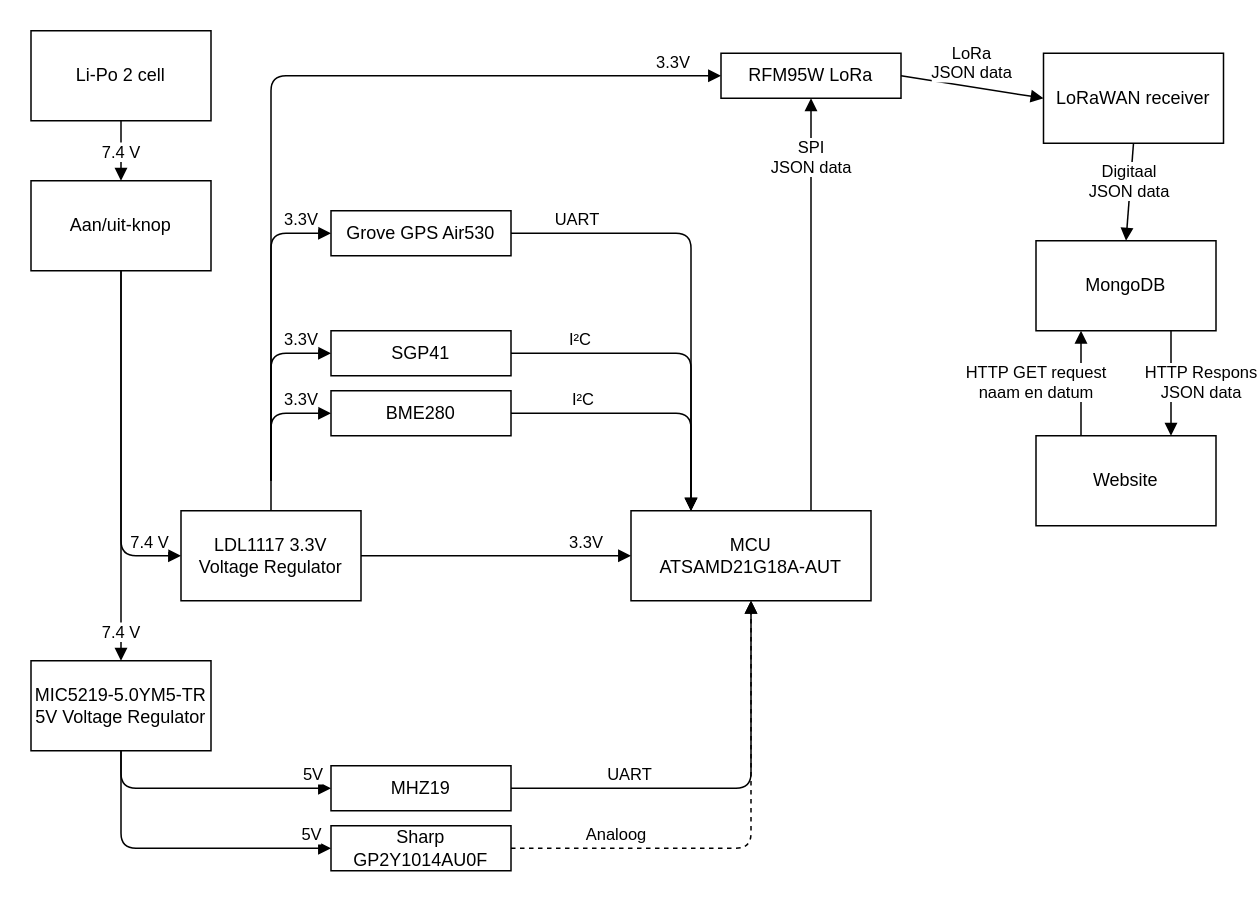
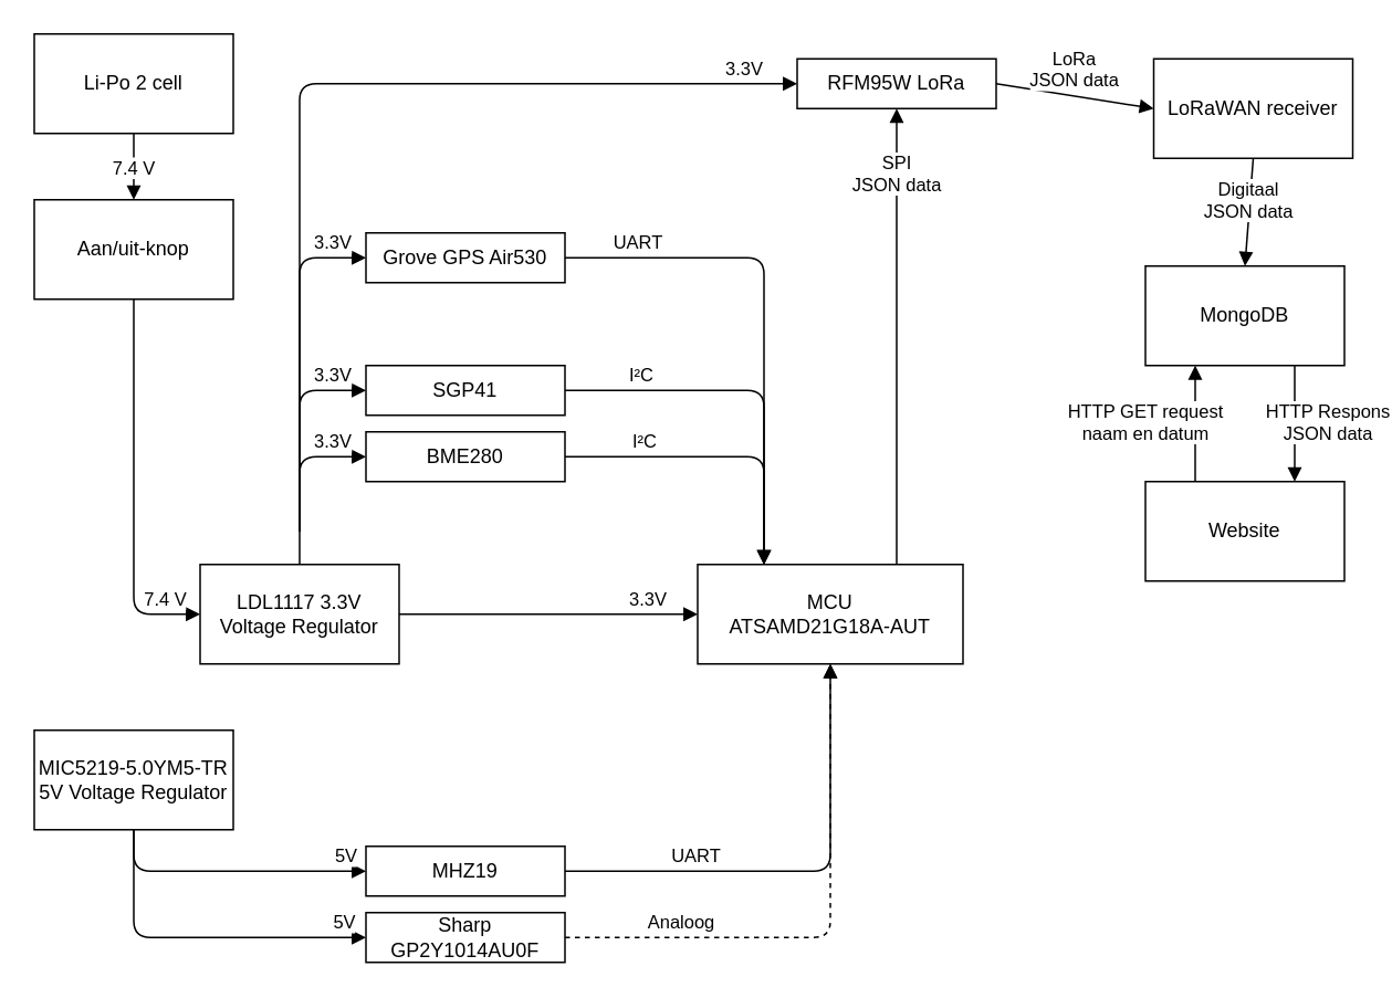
  <mxCell id="0" />
  <mxCell id="1" parent="0" />
  <mxCell id="2" value="Aan/uit-knop" style="rounded=0;whiteSpace=wrap;html=1;" parent="1" vertex="1"><mxGeometry x="20" y="120" width="120" height="60" as="geometry" /></mxCell>
  <mxCell id="3" value="Li-Po 2 cell" style="rounded=0;whiteSpace=wrap;html=1;" parent="1" vertex="1"><mxGeometry x="20" y="20" width="120" height="60" as="geometry" /></mxCell>
  <mxCell id="4" value="7.4 V" style="html=1;verticalAlign=bottom;endArrow=block;exitX=0.5;exitY=1;exitDx=0;exitDy=0;entryX=0.5;entryY=0;entryDx=0;entryDy=0;" parent="1" source="3" target="2" edge="1"><mxGeometry x="0.5" width="80" relative="1" as="geometry"><mxPoint x="300" y="219.5" as="sourcePoint" /><mxPoint x="320" y="280" as="targetPoint" /><Array as="points"><mxPoint x="80" y="110" /></Array><mxPoint as="offset" /></mxGeometry></mxCell>
- <mxCell id="5" value="7.4 V" style="html=1;verticalAlign=bottom;endArrow=block;exitX=0.5;exitY=1;exitDx=0;exitDy=0;" parent="1" source="2" target="34" edge="1"><mxGeometry x="0.923" width="80" relative="1" as="geometry"><mxPoint x="90" y="178" as="sourcePoint" /><mxPoint x="80" y="220" as="targetPoint" /><Array as="points" /><mxPoint as="offset" /></mxGeometry></mxCell>
  <mxCell id="6" value="SGP41" style="rounded=0;whiteSpace=wrap;html=1;" parent="1" vertex="1"><mxGeometry x="220" y="220" width="120" height="30" as="geometry" /></mxCell>
  <mxCell id="7" value="BME280" style="rounded=0;whiteSpace=wrap;html=1;" parent="1" vertex="1"><mxGeometry x="220" y="260" width="120" height="30" as="geometry" /></mxCell>
  <mxCell id="8" value="MCU &lt;br&gt;ATSAMD21G18A-AUT" style="rounded=0;whiteSpace=wrap;html=1;" parent="1" vertex="1"><mxGeometry x="420" y="340" width="160" height="60" as="geometry" /></mxCell>
  <mxCell id="9" value="MHZ19" style="rounded=0;whiteSpace=wrap;html=1;" parent="1" vertex="1"><mxGeometry x="220" y="510" width="120" height="30" as="geometry" /></mxCell>
  <mxCell id="10" value="Sharp GP2Y1014AU0F" style="rounded=0;whiteSpace=wrap;html=1;" parent="1" vertex="1"><mxGeometry x="220" y="550" width="120" height="30" as="geometry" /></mxCell>
  <mxCell id="11" value="5V" style="html=1;verticalAlign=bottom;endArrow=block;exitX=0.5;exitY=1;exitDx=0;exitDy=0;entryX=0;entryY=0.5;entryDx=0;entryDy=0;" parent="1" source="34" target="10" edge="1"><mxGeometry x="0.873" width="80" relative="1" as="geometry"><mxPoint x="50" y="420" as="sourcePoint" /><mxPoint x="430" y="635" as="targetPoint" /><Array as="points"><mxPoint x="80" y="565" /></Array><mxPoint as="offset" /></mxGeometry></mxCell>
  <mxCell id="12" value="5V" style="html=1;verticalAlign=bottom;endArrow=block;exitX=0.5;exitY=1;exitDx=0;exitDy=0;entryX=0;entryY=0.5;entryDx=0;entryDy=0;" parent="1" source="34" target="9" edge="1"><mxGeometry x="0.855" width="80" relative="1" as="geometry"><mxPoint x="50" y="420" as="sourcePoint" /><mxPoint x="230" y="575" as="targetPoint" /><Array as="points"><mxPoint x="80" y="525" /></Array><mxPoint as="offset" /></mxGeometry></mxCell>
  <mxCell id="13" value="3.3V" style="html=1;verticalAlign=bottom;endArrow=block;entryX=0;entryY=0.5;entryDx=0;entryDy=0;exitX=1;exitY=0.5;exitDx=0;exitDy=0;" parent="1" source="33" target="8" edge="1"><mxGeometry x="0.667" width="80" relative="1" as="geometry"><mxPoint x="210" y="320" as="sourcePoint" /><mxPoint x="230" y="395" as="targetPoint" /><Array as="points" /><mxPoint as="offset" /></mxGeometry></mxCell>
  <mxCell id="14" value="3.3V" style="html=1;verticalAlign=bottom;endArrow=block;entryX=0;entryY=0.5;entryDx=0;entryDy=0;" parent="1" target="6" edge="1"><mxGeometry x="0.68" width="80" relative="1" as="geometry"><mxPoint x="180" y="320" as="sourcePoint" /><mxPoint x="230" y="205" as="targetPoint" /><Array as="points"><mxPoint x="180" y="235" /></Array><mxPoint as="offset" /></mxGeometry></mxCell>
  <mxCell id="15" value="3.3V" style="html=1;verticalAlign=bottom;endArrow=block;entryX=0;entryY=0.5;entryDx=0;entryDy=0;" parent="1" target="7" edge="1"><mxGeometry x="0.529" width="80" relative="1" as="geometry"><mxPoint x="180" y="320" as="sourcePoint" /><mxPoint x="230" y="245" as="targetPoint" /><Array as="points"><mxPoint x="180" y="275" /></Array><mxPoint as="offset" /></mxGeometry></mxCell>
  <mxCell id="16" value="UART" style="html=1;verticalAlign=bottom;endArrow=block;exitX=1;exitY=0.5;exitDx=0;exitDy=0;entryX=0.5;entryY=1;entryDx=0;entryDy=0;" parent="1" source="9" target="8" edge="1"><mxGeometry x="-0.448" width="80" relative="1" as="geometry"><mxPoint x="60" y="430" as="sourcePoint" /><mxPoint x="495" y="490" as="targetPoint" /><Array as="points"><mxPoint x="500" y="525" /></Array><mxPoint as="offset" /></mxGeometry></mxCell>
  <mxCell id="17" value="Analoog" style="html=1;verticalAlign=bottom;endArrow=block;exitX=1;exitY=0.5;exitDx=0;exitDy=0;entryX=0.5;entryY=1;entryDx=0;entryDy=0;dashed=1;" parent="1" source="10" target="8" edge="1"><mxGeometry x="-0.568" width="80" relative="1" as="geometry"><mxPoint x="350" y="535" as="sourcePoint" /><mxPoint x="495" y="490" as="targetPoint" /><Array as="points"><mxPoint x="500" y="565" /></Array><mxPoint as="offset" /></mxGeometry></mxCell>
  <mxCell id="18" value="I²C" style="html=1;verticalAlign=bottom;endArrow=block;exitX=1;exitY=0.5;exitDx=0;exitDy=0;entryX=0.25;entryY=0;entryDx=0;entryDy=0;" parent="1" source="7" target="8" edge="1"><mxGeometry x="-0.484" width="80" relative="1" as="geometry"><mxPoint x="350" y="395" as="sourcePoint" /><mxPoint x="460" y="360" as="targetPoint" /><Array as="points"><mxPoint x="460" y="275" /></Array><mxPoint as="offset" /></mxGeometry></mxCell>
  <mxCell id="19" value="I²C" style="html=1;verticalAlign=bottom;endArrow=block;entryX=0.25;entryY=0;entryDx=0;entryDy=0;exitX=1;exitY=0.5;exitDx=0;exitDy=0;" parent="1" source="6" target="8" edge="1"><mxGeometry x="-0.59" width="80" relative="1" as="geometry"><mxPoint x="360" y="235" as="sourcePoint" /><mxPoint x="480" y="250" as="targetPoint" /><Array as="points"><mxPoint x="460" y="235" /></Array><mxPoint as="offset" /></mxGeometry></mxCell>
  <mxCell id="20" value="LoRaWAN receiver" style="rounded=0;whiteSpace=wrap;html=1;" parent="1" vertex="1"><mxGeometry x="695" y="35" width="120" height="60" as="geometry" /></mxCell>
  <mxCell id="21" value="MongoDB" style="rounded=0;whiteSpace=wrap;html=1;" parent="1" vertex="1"><mxGeometry x="690" y="160" width="120" height="60" as="geometry" /></mxCell>
  <mxCell id="22" value="Website" style="rounded=0;whiteSpace=wrap;html=1;" parent="1" vertex="1"><mxGeometry x="690" y="290" width="120" height="60" as="geometry" /></mxCell>
  <mxCell id="23" value="HTTP GET request&lt;br&gt;naam en datum" style="html=1;verticalAlign=bottom;endArrow=block;exitX=0.25;exitY=0;exitDx=0;exitDy=0;entryX=0.25;entryY=1;entryDx=0;entryDy=0;" parent="1" edge="1"><mxGeometry x="-0.429" y="30" width="80" relative="1" as="geometry"><mxPoint x="720" y="290" as="sourcePoint" /><mxPoint x="720" y="220" as="targetPoint" /><mxPoint as="offset" /></mxGeometry></mxCell>
  <mxCell id="24" value="HTTP Respons&lt;br&gt;JSON data" style="html=1;verticalAlign=bottom;endArrow=block;exitX=0.75;exitY=1;exitDx=0;exitDy=0;entryX=0.75;entryY=0;entryDx=0;entryDy=0;" parent="1" source="21" target="22" edge="1"><mxGeometry x="0.429" y="20" width="80" relative="1" as="geometry"><mxPoint x="490" y="160" as="sourcePoint" /><mxPoint x="570" y="160" as="targetPoint" /><mxPoint as="offset" /></mxGeometry></mxCell>
  <mxCell id="25" value="Digitaal&lt;br&gt;JSON data" style="html=1;verticalAlign=bottom;endArrow=block;exitX=0.5;exitY=1;exitDx=0;exitDy=0;entryX=0.5;entryY=0;entryDx=0;entryDy=0;" parent="1" source="20" target="21" edge="1"><mxGeometry x="0.25" width="80" relative="1" as="geometry"><mxPoint x="749.58" y="90" as="sourcePoint" /><mxPoint x="763" y="140" as="targetPoint" /><mxPoint as="offset" /></mxGeometry></mxCell>
  <mxCell id="26" value="RFM95W LoRa" style="rounded=0;whiteSpace=wrap;html=1;" parent="1" vertex="1"><mxGeometry x="480" y="35" width="120" height="30" as="geometry" /></mxCell>
  <mxCell id="27" value="LoRa&lt;br&gt;JSON data" style="html=1;verticalAlign=bottom;endArrow=block;exitX=1;exitY=0.5;exitDx=0;exitDy=0;entryX=0;entryY=0.5;entryDx=0;entryDy=0;" parent="1" source="26" target="20" edge="1"><mxGeometry width="80" relative="1" as="geometry"><mxPoint x="620" y="90" as="sourcePoint" /><mxPoint x="620" y="170" as="targetPoint" /><mxPoint as="offset" /></mxGeometry></mxCell>
  <mxCell id="28" value="Grove GPS Air530" style="rounded=0;whiteSpace=wrap;html=1;" parent="1" vertex="1"><mxGeometry x="220" y="140" width="120" height="30" as="geometry" /></mxCell>
  <mxCell id="29" value="3.3V" style="html=1;verticalAlign=bottom;endArrow=block;entryX=0;entryY=0.5;entryDx=0;entryDy=0;" parent="1" target="28" edge="1"><mxGeometry x="0.805" width="80" relative="1" as="geometry"><mxPoint x="180" y="320" as="sourcePoint" /><mxPoint x="230" y="125" as="targetPoint" /><Array as="points"><mxPoint x="180" y="155" /></Array><mxPoint as="offset" /></mxGeometry></mxCell>
  <mxCell id="30" value="UART" style="html=1;verticalAlign=bottom;endArrow=block;exitX=1;exitY=0.5;exitDx=0;exitDy=0;entryX=0.25;entryY=0;entryDx=0;entryDy=0;" parent="1" source="28" target="8" edge="1"><mxGeometry x="-0.709" width="80" relative="1" as="geometry"><mxPoint x="360" y="160" as="sourcePoint" /><mxPoint x="500" y="220" as="targetPoint" /><Array as="points"><mxPoint x="460" y="155" /></Array><mxPoint as="offset" /></mxGeometry></mxCell>
  <mxCell id="31" value="3.3V" style="html=1;verticalAlign=bottom;endArrow=block;entryX=0;entryY=0.5;entryDx=0;entryDy=0;exitX=0.5;exitY=0;exitDx=0;exitDy=0;" parent="1" target="26" edge="1" source="33"><mxGeometry x="0.893" width="80" relative="1" as="geometry"><mxPoint x="180" y="320" as="sourcePoint" /><mxPoint x="230" y="165" as="targetPoint" /><Array as="points"><mxPoint x="180" y="50" /></Array><mxPoint as="offset" /></mxGeometry></mxCell>
  <mxCell id="32" value="SPI&lt;br&gt;JSON data" style="html=1;verticalAlign=bottom;endArrow=block;entryX=0.5;entryY=1;entryDx=0;entryDy=0;" parent="1" target="26" edge="1"><mxGeometry x="0.601" width="80" relative="1" as="geometry"><mxPoint x="540" y="340" as="sourcePoint" /><mxPoint x="550" y="80" as="targetPoint" /><mxPoint as="offset" /><Array as="points" /></mxGeometry></mxCell>
  <mxCell id="33" value="LDL1117 3.3V&lt;br&gt;Voltage Regulator" style="rounded=0;whiteSpace=wrap;html=1;" vertex="1" parent="1"><mxGeometry x="120" y="340" width="120" height="60" as="geometry" /></mxCell>
  <mxCell id="34" value="MIC5219-5.0YM5-TR&lt;br&gt;5V Voltage Regulator" style="rounded=0;whiteSpace=wrap;html=1;" vertex="1" parent="1"><mxGeometry x="20" y="440" width="120" height="60" as="geometry" /></mxCell>
  <mxCell id="35" value="7.4 V" style="html=1;verticalAlign=bottom;endArrow=block;exitX=0.5;exitY=1;exitDx=0;exitDy=0;entryX=0;entryY=0.5;entryDx=0;entryDy=0;" edge="1" parent="1" target="33"><mxGeometry x="0.818" width="80" relative="1" as="geometry"><mxPoint x="80" y="180" as="sourcePoint" /><mxPoint x="120" y="360" as="targetPoint" /><Array as="points"><mxPoint x="80" y="370" /></Array><mxPoint as="offset" /></mxGeometry></mxCell>
